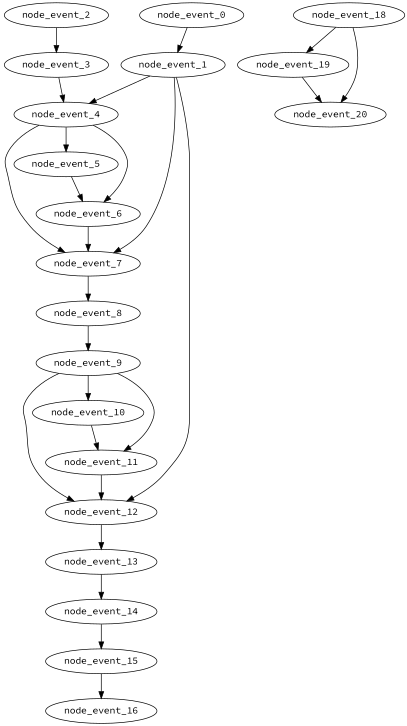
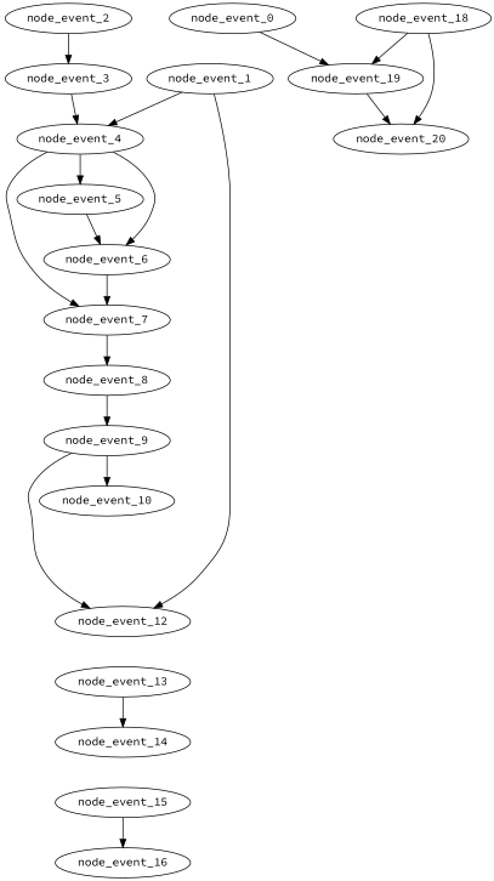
  digraph {
    fontname="Source Code Pro"
    node [EventType="DotQasm.Scheduling.IfEvent" Latency="00:00:00.0020000" fontname="Source Code Pro"]
    edge [fontname="Source Code Pro"]
    node_event_0 [Dependencies=0 Depth=1 EventIndex=0 EventType="DotQasm.Scheduling.GateEvent" Latency="00:00:00.0010000" Priority=0.04000000000000001]
    node_event_1 [Dependencies=1 Depth=2 EventIndex=1 EventType="DotQasm.Scheduling.BarrierEvent" Latency="00:00:00.0010000" Priority=0.03900000000000001]
    node_event_4 [Dependencies=6 Depth=5 EventIndex=4 Priority=0.034]
    node_event_7 [Dependencies=25 Depth=8 EventIndex=7 Priority=0.028000000000000004]
    node_event_12 [Dependencies=88 Depth=13 EventIndex=12 Priority=0.018000000000000002]
    node_event_2 [Dependencies=2 Depth=3 EventIndex=2 EventType="DotQasm.Scheduling.GateEvent" Latency="00:00:00.0010000" Priority=0.038000000000000006]
    node_event_3 [Dependencies=3 Depth=4 EventIndex=3 EventType="DotQasm.Scheduling.MeasurementEvent" Latency="00:00:00.0030000" Priority=0.037000000000000005]
    node_event_5 [Dependencies=7 Depth=6 EventIndex=5 EventType="DotQasm.Scheduling.GateEvent" Latency="00:00:00.0010000" Priority=0.032]
    node_event_6 [Dependencies=15 Depth=7 EventIndex=6 EventType="DotQasm.Scheduling.MeasurementEvent" Latency="00:00:00.0030000" Priority=0.031000000000000003]
    node_event_8 [Dependencies=26 Depth=9 EventIndex=8 Priority=0.026000000000000002]
    node_event_13 [Dependencies=89 Depth=14 EventIndex=13 Priority=0.016]
    node_event_9 [Dependencies=27 Depth=10 EventIndex=9 Priority=0.024]
    node_event_10 [Dependencies=28 Depth=11 EventIndex=10 EventType="DotQasm.Scheduling.GateEvent" Latency="00:00:00.0010000" Priority=0.022000000000000002]
-   node_event_11 [Dependencies=57 Depth=12 EventIndex=11 EventType="DotQasm.Scheduling.MeasurementEvent" Latency="00:00:00.0030000" Priority=0.021]
    node_event_14 [Dependencies=90 Depth=15 EventIndex=14 Priority=0.014]
    node_event_15 [Dependencies=91 Depth=16 EventIndex=15 Priority=0.012]
    node_event_16 [Dependencies=92 Depth=17 EventIndex=16 Priority=0.01]
    node_event_18 [Dependencies=94 Depth=19 EventIndex=18 Priority=0.006]
    node_event_19 [Dependencies=95 Depth=20 EventIndex=19 EventType="DotQasm.Scheduling.GateEvent" Latency="00:00:00.0010000" Priority=0.004]
    node_event_20 [Dependencies=191 Depth=21 EventIndex=20 EventType="DotQasm.Scheduling.MeasurementEvent" Latency="00:00:00.0030000" Priority=0.003]
-   node_event_0 -> node_event_1
+   node_event_0 -> node_event_19
    node_event_1 -> node_event_4
-   node_event_1 -> node_event_7
    node_event_1 -> node_event_12
    node_event_4 -> node_event_7
    node_event_4 -> node_event_5
    node_event_4 -> node_event_6
    node_event_7 -> node_event_8
-   node_event_12 -> node_event_13
    node_event_2 -> node_event_3
    node_event_3 -> node_event_4
    node_event_5 -> node_event_6
    node_event_6 -> node_event_7
    node_event_8 -> node_event_9
    node_event_13 -> node_event_14
    node_event_9 -> node_event_12
    node_event_9 -> node_event_10
-   node_event_9 -> node_event_11
-   node_event_10 -> node_event_11
-   node_event_11 -> node_event_12
-   node_event_14 -> node_event_15
    node_event_15 -> node_event_16
    node_event_18 -> node_event_19
    node_event_18 -> node_event_20
    node_event_19 -> node_event_20
  }
